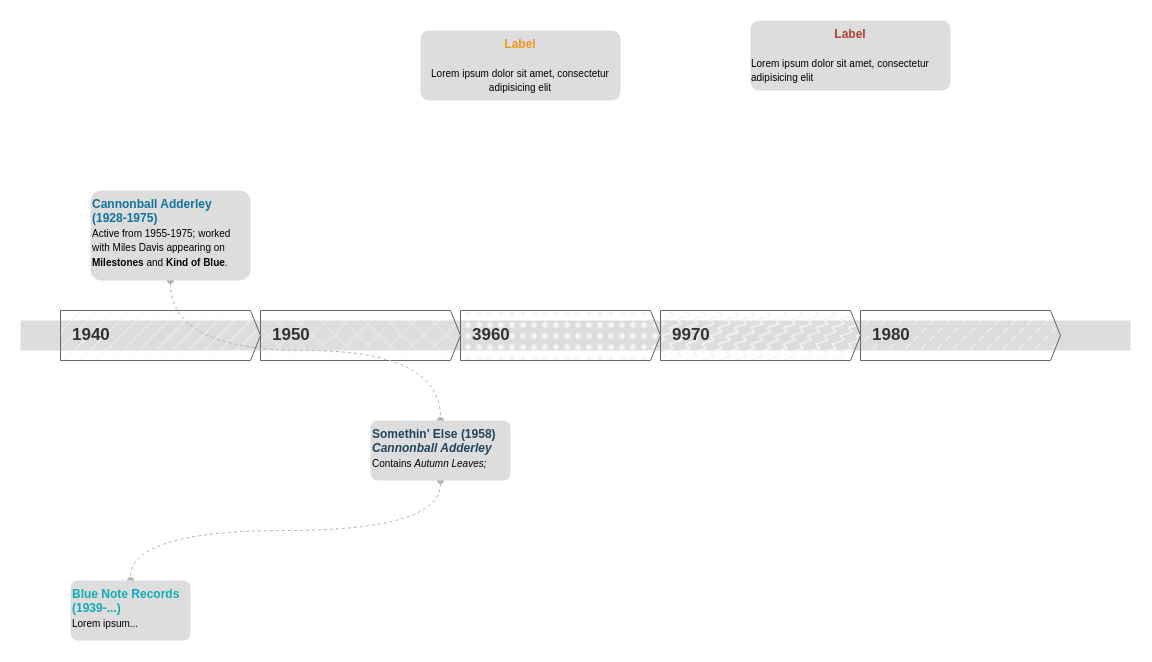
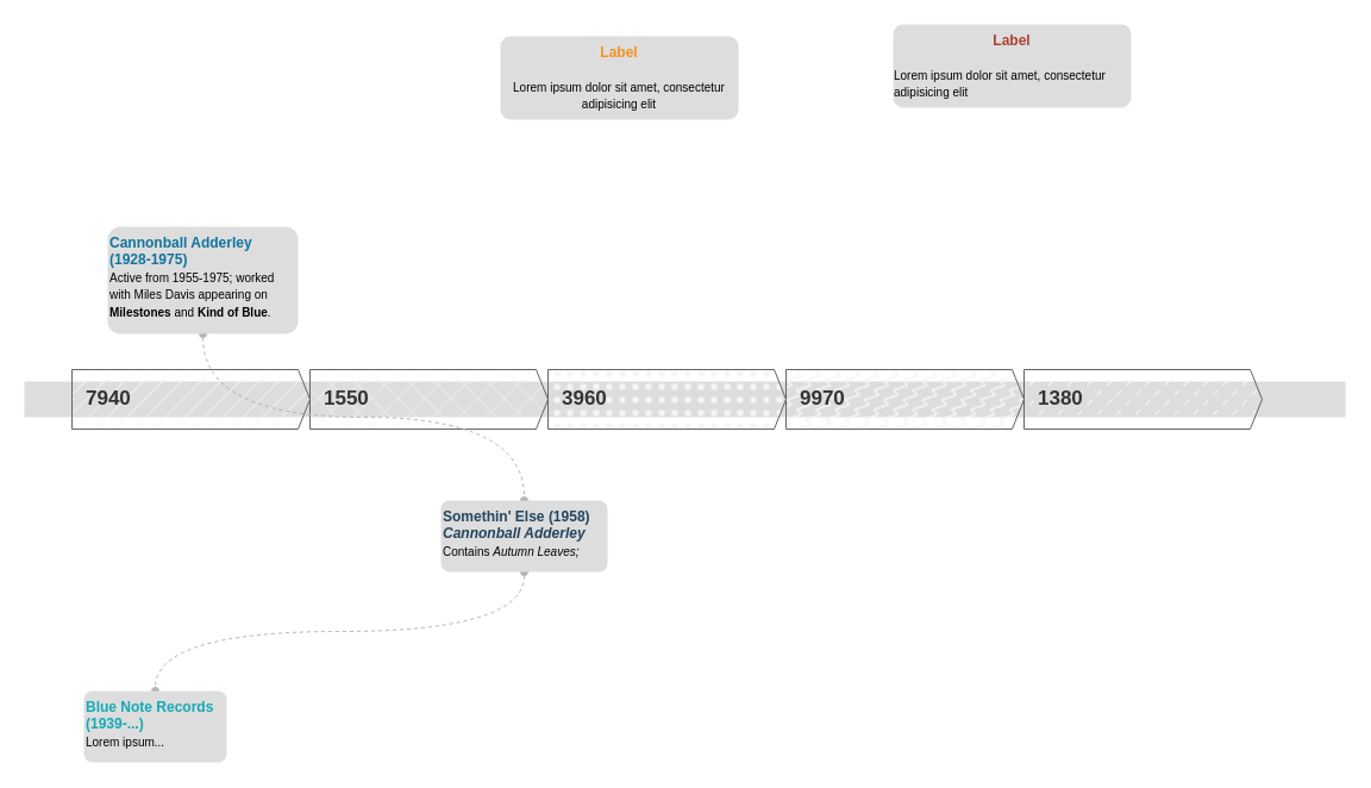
  <mxCell id="0" />
  <mxCell id="1" parent="0" />
  <mxCell id="2" value="" style="fillColor=#dddddd;rounded=0;strokeColor=none;" vertex="1" parent="1"><mxGeometry x="20" y="320" width="1110" height="30" as="geometry" /></mxCell>
- <mxCell id="3" value="1940&lt;span style=&quot;white-space: pre;&quot;&gt;&#09;&lt;/span&gt;" style="shape=mxgraph.infographic.ribbonSimple;notch1=0;notch2=10;notch=0;html=1;fillColor=#f5f5f5;strokeColor=#666666;shadow=0;fontSize=17;fontColor=#333333;align=left;spacingLeft=10;fontStyle=1;whiteSpace=wrap;fillStyle=hatch;" vertex="1" parent="1"><mxGeometry x="60" y="310" width="200" height="50" as="geometry" /></mxCell>
- <mxCell id="4" value="1950" style="shape=mxgraph.infographic.ribbonSimple;notch1=0;notch2=10;notch=0;html=1;fillColor=#f5f5f5;strokeColor=#666666;shadow=0;fontSize=17;fontColor=#333333;align=left;spacingLeft=10;fontStyle=1;whiteSpace=wrap;fillStyle=cross-hatch;" vertex="1" parent="1"><mxGeometry x="260" y="310" width="200" height="50" as="geometry" /></mxCell>
+ <mxCell id="3" value="7940&lt;span style=&quot;white-space: pre;&quot;&gt;&#09;&lt;/span&gt;" style="shape=mxgraph.infographic.ribbonSimple;notch1=0;notch2=10;notch=0;html=1;fillColor=#f5f5f5;strokeColor=#666666;shadow=0;fontSize=17;fontColor=#333333;align=left;spacingLeft=10;fontStyle=1;whiteSpace=wrap;fillStyle=hatch;" vertex="1" parent="1"><mxGeometry x="60" y="310" width="200" height="50" as="geometry" /></mxCell>
+ <mxCell id="4" value="1550" style="shape=mxgraph.infographic.ribbonSimple;notch1=0;notch2=10;notch=0;html=1;fillColor=#f5f5f5;strokeColor=#666666;shadow=0;fontSize=17;fontColor=#333333;align=left;spacingLeft=10;fontStyle=1;whiteSpace=wrap;fillStyle=cross-hatch;" vertex="1" parent="1"><mxGeometry x="260" y="310" width="200" height="50" as="geometry" /></mxCell>
  <mxCell id="5" value="3960" style="shape=mxgraph.infographic.ribbonSimple;notch1=0;notch2=10;notch=0;html=1;fillColor=#f5f5f5;strokeColor=#666666;shadow=0;fontSize=17;fontColor=#333333;align=left;spacingLeft=10;fontStyle=1;whiteSpace=wrap;fillStyle=dots;" vertex="1" parent="1"><mxGeometry x="460" y="310" width="200" height="50" as="geometry" /></mxCell>
  <mxCell id="6" value="9970" style="shape=mxgraph.infographic.ribbonSimple;notch1=0;notch2=10;notch=0;html=1;fillColor=#f5f5f5;strokeColor=#666666;shadow=0;fontSize=17;fontColor=#333333;align=left;spacingLeft=10;fontStyle=1;whiteSpace=wrap;fillStyle=zigzag-line;" vertex="1" parent="1"><mxGeometry x="660" y="310" width="200" height="50" as="geometry" /></mxCell>
- <mxCell id="7" value="1980" style="shape=mxgraph.infographic.ribbonSimple;notch1=0;notch2=10;notch=0;html=1;fillColor=default;strokeColor=#666666;shadow=0;fontSize=17;fontColor=#333333;align=left;spacingLeft=10;fontStyle=1;whiteSpace=wrap;fillStyle=dashed;" vertex="1" parent="1"><mxGeometry x="860" y="310" width="200" height="50" as="geometry" /></mxCell>
+ <mxCell id="7" value="1380" style="shape=mxgraph.infographic.ribbonSimple;notch1=0;notch2=10;notch=0;html=1;fillColor=default;strokeColor=#666666;shadow=0;fontSize=17;fontColor=#333333;align=left;spacingLeft=10;fontStyle=1;whiteSpace=wrap;fillStyle=dashed;" vertex="1" parent="1"><mxGeometry x="860" y="310" width="200" height="50" as="geometry" /></mxCell>
  <mxCell id="8" style="edgeStyle=orthogonalEdgeStyle;rounded=0;orthogonalLoop=1;jettySize=auto;html=1;exitX=0.5;exitY=1;exitDx=0;exitDy=0;curved=1;endArrow=oval;endFill=1;startArrow=oval;startFill=1;fillColor=#f5f5f5;strokeColor=#B3B3B3;dashed=1;" edge="1" parent="1" source="9" target="13"><mxGeometry relative="1" as="geometry" /></mxCell>
  <mxCell id="9" value="&lt;div&gt;&lt;font style=&quot;font-size: 10px&quot;&gt;&lt;font style=&quot;font-size: 12px&quot; color=&quot;#10739E&quot;&gt;&lt;b&gt;Cannonball Adderley&lt;/b&gt;&lt;/font&gt;&lt;/font&gt;&lt;/div&gt;&lt;div&gt;&lt;font style=&quot;font-size: 10px&quot;&gt;&lt;font style=&quot;font-size: 12px&quot; color=&quot;#10739E&quot;&gt;&lt;b&gt;(1928-1975)&lt;/b&gt;&lt;/font&gt;&lt;/font&gt;&lt;/div&gt;&lt;div&gt;&lt;font style=&quot;font-size: 10px&quot;&gt;&lt;font size=&quot;1&quot;&gt;Active from 1955-1975; worked with Miles Davis appearing on &lt;b&gt;Milestones&lt;/b&gt; and &lt;b&gt;Kind of Blue&lt;/b&gt;.&lt;br&gt;&lt;/font&gt;&lt;/font&gt;&lt;/div&gt;" style="rounded=1;strokeColor=none;fillColor=#DDDDDD;align=left;arcSize=12;verticalAlign=top;whiteSpace=wrap;html=1;fontSize=12;" vertex="1" parent="1"><mxGeometry x="90" y="190" width="160" height="90" as="geometry" /></mxCell>
  <mxCell id="10" value="&lt;font style=&quot;font-size: 10px&quot;&gt;&lt;font style=&quot;font-size: 12px&quot; color=&quot;#F2931E&quot;&gt;&lt;b&gt;Label&lt;/b&gt;&lt;/font&gt;&lt;br&gt;&lt;br&gt;&lt;font size=&quot;1&quot;&gt;Lorem ipsum dolor sit amet, consectetur adipisicing elit&lt;/font&gt;&lt;/font&gt;" style="rounded=1;strokeColor=none;fillColor=#DDDDDD;align=center;arcSize=12;verticalAlign=top;whiteSpace=wrap;html=1;fontSize=12;" vertex="1" parent="1"><mxGeometry x="420" y="30" width="200" height="70" as="geometry" /></mxCell>
  <mxCell id="11" value="&lt;font style=&quot;font-size: 10px&quot;&gt;&lt;font style=&quot;font-size: 12px&quot; color=&quot;#AE4132&quot;&gt;&lt;b&gt;Label&lt;/b&gt;&lt;/font&gt;&lt;br&gt;&lt;br&gt;&lt;/font&gt;&lt;div align=&quot;left&quot;&gt;&lt;font style=&quot;font-size: 10px&quot;&gt;&lt;font size=&quot;1&quot;&gt;Lorem ipsum dolor sit amet, consectetur adipisicing elit&lt;/font&gt;&lt;/font&gt;&lt;/div&gt;" style="rounded=1;strokeColor=none;fillColor=#DDDDDD;align=center;arcSize=12;verticalAlign=top;whiteSpace=wrap;html=1;fontSize=12;" vertex="1" parent="1"><mxGeometry x="750" y="20" width="200" height="70" as="geometry" /></mxCell>
  <mxCell id="12" style="edgeStyle=orthogonalEdgeStyle;shape=connector;curved=1;rounded=0;orthogonalLoop=1;jettySize=auto;html=1;exitX=0.5;exitY=1;exitDx=0;exitDy=0;entryX=0.5;entryY=0;entryDx=0;entryDy=0;dashed=1;strokeColor=#B3B3B3;align=center;verticalAlign=middle;fontFamily=Helvetica;fontSize=11;fontColor=default;labelBackgroundColor=default;startArrow=oval;startFill=1;endArrow=oval;endFill=1;fillColor=#f5f5f5;" edge="1" parent="1" source="13" target="14"><mxGeometry relative="1" as="geometry" /></mxCell>
  <mxCell id="13" value="&lt;font style=&quot;font-size: 10px&quot;&gt;&lt;font style=&quot;font-size: 12px&quot; color=&quot;#23445D&quot;&gt;&lt;b&gt;Somethin' Else (1958)&lt;br&gt;&lt;i&gt;Cannonball Adderley&lt;/i&gt;&lt;/b&gt;&lt;/font&gt;&lt;br&gt;&lt;font size=&quot;1&quot;&gt;Contains &lt;i&gt;Autumn Leaves;&lt;/i&gt;&lt;/font&gt;&lt;/font&gt;" style="rounded=1;strokeColor=none;fillColor=#DDDDDD;align=left;arcSize=12;verticalAlign=top;whiteSpace=wrap;html=1;fontSize=12;" vertex="1" parent="1"><mxGeometry x="370" y="420" width="140" height="60" as="geometry" /></mxCell>
  <mxCell id="14" value="&lt;div&gt;&lt;font style=&quot;font-size: 10px&quot;&gt;&lt;font color=&quot;#12AAB5&quot; style=&quot;font-size: 12px&quot;&gt;&lt;b&gt;Blue Note Records (1939-...)&lt;/b&gt;&lt;/font&gt;&lt;/font&gt;&lt;/div&gt;&lt;div&gt;&lt;font style=&quot;font-size: 10px&quot;&gt;&lt;font size=&quot;1&quot;&gt;Lorem ipsum...&lt;/font&gt;&lt;/font&gt;&lt;/div&gt;" style="rounded=1;strokeColor=none;fillColor=#DDDDDD;align=left;arcSize=12;verticalAlign=top;whiteSpace=wrap;html=1;fontSize=12;" vertex="1" parent="1"><mxGeometry x="70" y="580" width="120" height="60" as="geometry" /></mxCell>
